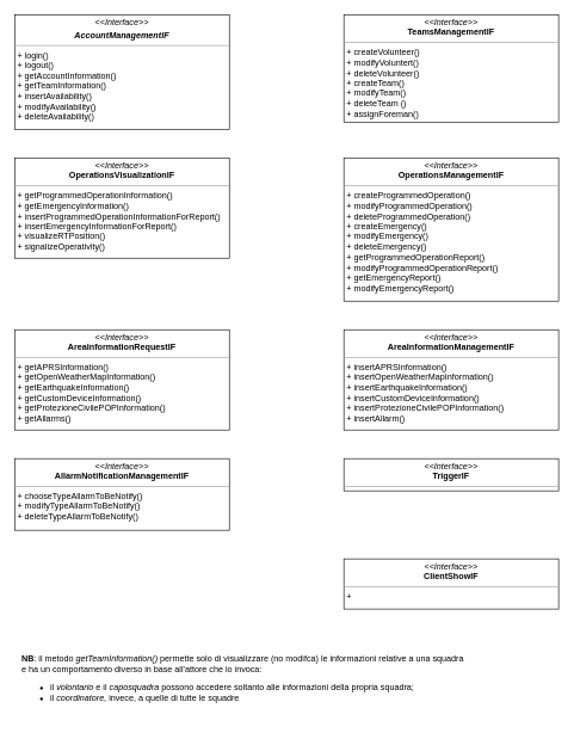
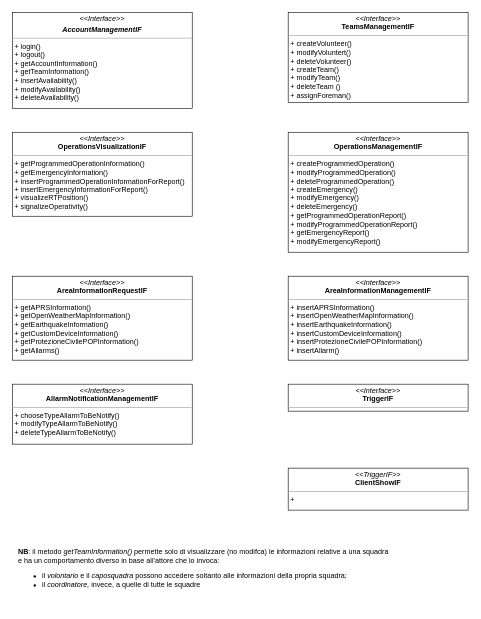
  <mxCell id="0" />
  <mxCell id="1" parent="0" />
  <mxCell id="2" value="&lt;p style=&quot;margin: 0px ; margin-top: 4px ; text-align: center&quot;&gt;&lt;i&gt;&amp;lt;&amp;lt;Interface&amp;gt;&amp;gt;&lt;/i&gt;&lt;/p&gt;&lt;p style=&quot;margin: 0px ; margin-top: 4px ; text-align: center&quot;&gt;&lt;i&gt;&lt;b&gt;AccountManagementIF&lt;/b&gt;&lt;/i&gt;&lt;/p&gt;&lt;hr size=&quot;1&quot;&gt;&lt;p style=&quot;margin: 0px ; margin-left: 4px&quot;&gt;+ login()&lt;br&gt;+ logout()&lt;/p&gt;&lt;p style=&quot;margin: 0px ; margin-left: 4px&quot;&gt;+ getAccountInformation()&lt;/p&gt;&lt;p style=&quot;margin: 0px ; margin-left: 4px&quot;&gt;+ getTeamInformation()&lt;/p&gt;&lt;p style=&quot;margin: 0px ; margin-left: 4px&quot;&gt;+ insertAvailability()&lt;/p&gt;&lt;p style=&quot;margin: 0px ; margin-left: 4px&quot;&gt;+ modifyAvailability()&lt;/p&gt;&lt;p style=&quot;margin: 0px ; margin-left: 4px&quot;&gt;+ deleteAvailability()&lt;/p&gt;&lt;p style=&quot;margin: 0px ; margin-left: 4px&quot;&gt;&lt;br&gt;&lt;/p&gt;" style="verticalAlign=top;align=left;overflow=fill;fontSize=12;fontFamily=Helvetica;html=1;" parent="1" vertex="1"><mxGeometry x="20" y="20" width="300" height="160" as="geometry" /></mxCell>
  <mxCell id="3" value="&lt;p style=&quot;margin: 0px ; margin-top: 4px ; text-align: center&quot;&gt;&lt;i&gt;&amp;lt;&amp;lt;Interface&amp;gt;&amp;gt;&lt;/i&gt;&lt;br&gt;&lt;b&gt;TeamsManagementIF&lt;/b&gt;&lt;/p&gt;&lt;hr size=&quot;1&quot;&gt;&lt;p style=&quot;margin: 0px ; margin-left: 4px&quot;&gt;+ createVolunteer()&lt;/p&gt;&lt;p style=&quot;margin: 0px ; margin-left: 4px&quot;&gt;+ modifyVoluntert()&lt;br&gt;+ deleteVolunteer()&lt;/p&gt;&lt;p style=&quot;margin: 0px ; margin-left: 4px&quot;&gt;+ createTeam()&lt;/p&gt;&lt;p style=&quot;margin: 0px ; margin-left: 4px&quot;&gt;+ modifyTeam()&lt;/p&gt;&lt;p style=&quot;margin: 0px ; margin-left: 4px&quot;&gt;+ deleteTeam ()&lt;/p&gt;&lt;p style=&quot;margin: 0px ; margin-left: 4px&quot;&gt;+ assignForeman()&lt;/p&gt;" style="verticalAlign=top;align=left;overflow=fill;fontSize=12;fontFamily=Helvetica;html=1;" parent="1" vertex="1"><mxGeometry x="480" y="20" width="300" height="150" as="geometry" /></mxCell>
  <mxCell id="4" value="&lt;p style=&quot;margin: 0px ; margin-top: 4px ; text-align: center&quot;&gt;&lt;i&gt;&amp;lt;&amp;lt;Interface&amp;gt;&amp;gt;&lt;/i&gt;&lt;br&gt;&lt;b&gt;OperationsVisualizationIF&lt;/b&gt;&lt;/p&gt;&lt;hr size=&quot;1&quot;&gt;&lt;p style=&quot;margin: 0px ; margin-left: 4px&quot;&gt;+ getProgrammedOperationInformation()&lt;/p&gt;&lt;p style=&quot;margin: 0px ; margin-left: 4px&quot;&gt;&lt;span&gt;+ getEmergencyInformation()&lt;/span&gt;&lt;/p&gt;&lt;p style=&quot;margin: 0px ; margin-left: 4px&quot;&gt;+ insertProgrammedOperationInformationForReport()&lt;/p&gt;&lt;p style=&quot;margin: 0px ; margin-left: 4px&quot;&gt;+ insertEmergencyInformationForReport()&lt;/p&gt;&lt;p style=&quot;margin: 0px ; margin-left: 4px&quot;&gt;+ visualizeRTPosition()&lt;/p&gt;&lt;p style=&quot;margin: 0px ; margin-left: 4px&quot;&gt;+ signalizeOperativity()&lt;/p&gt;" style="verticalAlign=top;align=left;overflow=fill;fontSize=12;fontFamily=Helvetica;html=1;" parent="1" vertex="1"><mxGeometry x="20" y="220" width="300" height="140" as="geometry" /></mxCell>
  <mxCell id="5" value="&lt;p style=&quot;margin: 0px ; margin-top: 4px ; text-align: center&quot;&gt;&lt;i&gt;&amp;lt;&amp;lt;Interface&amp;gt;&amp;gt;&lt;/i&gt;&lt;br&gt;&lt;b&gt;OperationsManagementIF&lt;/b&gt;&lt;/p&gt;&lt;hr size=&quot;1&quot;&gt;&lt;p style=&quot;margin: 0px ; margin-left: 4px&quot;&gt;+ createProgrammedOperation()&lt;br&gt;&lt;/p&gt;&lt;p style=&quot;margin: 0px ; margin-left: 4px&quot;&gt;+ modifyProgrammedOperation()&lt;/p&gt;&lt;p style=&quot;margin: 0px ; margin-left: 4px&quot;&gt;+ deleteProgrammedOperation()&lt;/p&gt;&lt;p style=&quot;margin: 0px 0px 0px 4px&quot;&gt;+ createEmergency()&lt;br&gt;&lt;/p&gt;&lt;p style=&quot;margin: 0px 0px 0px 4px&quot;&gt;+ modifyEmergency()&lt;/p&gt;&lt;p style=&quot;margin: 0px 0px 0px 4px&quot;&gt;+ deleteEmergency()&lt;/p&gt;&lt;p style=&quot;margin: 0px 0px 0px 4px&quot;&gt;+ getProgrammedOperationReport()&lt;/p&gt;&lt;p style=&quot;margin: 0px 0px 0px 4px&quot;&gt;+ modifyProgrammedOperationReport()&lt;/p&gt;&lt;p style=&quot;margin: 0px 0px 0px 4px&quot;&gt;+ getEmergencyReport()&lt;/p&gt;&lt;p style=&quot;margin: 0px 0px 0px 4px&quot;&gt;+ modifyEmergencyReport()&lt;/p&gt;" style="verticalAlign=top;align=left;overflow=fill;fontSize=12;fontFamily=Helvetica;html=1;" parent="1" vertex="1"><mxGeometry x="480" y="220" width="300" height="200" as="geometry" /></mxCell>
  <mxCell id="6" value="&lt;p style=&quot;margin: 0px ; margin-top: 4px ; text-align: center&quot;&gt;&lt;i&gt;&amp;lt;&amp;lt;Interface&amp;gt;&amp;gt;&lt;/i&gt;&lt;br&gt;&lt;b&gt;AreaInformationRequestIF&lt;/b&gt;&lt;/p&gt;&lt;hr size=&quot;1&quot;&gt;&lt;p style=&quot;margin: 0px ; margin-left: 4px&quot;&gt;+ getAPRSInformation()&lt;/p&gt;&lt;p style=&quot;margin: 0px ; margin-left: 4px&quot;&gt;+ getOpenWeatherMapInformation()&lt;/p&gt;&lt;p style=&quot;margin: 0px ; margin-left: 4px&quot;&gt;+ getEarthquakeInformation()&lt;/p&gt;&lt;p style=&quot;margin: 0px ; margin-left: 4px&quot;&gt;+ getCustomDeviceInformation()&lt;/p&gt;&lt;p style=&quot;margin: 0px ; margin-left: 4px&quot;&gt;+ getProtezioneCivilePOPInformation()&lt;/p&gt;&lt;p style=&quot;margin: 0px ; margin-left: 4px&quot;&gt;+ getAllarms()&lt;/p&gt;&lt;p style=&quot;margin: 0px ; margin-left: 4px&quot;&gt;&lt;br&gt;&lt;/p&gt;" style="verticalAlign=top;align=left;overflow=fill;fontSize=12;fontFamily=Helvetica;html=1;" parent="1" vertex="1"><mxGeometry x="20" y="460" width="300" height="140" as="geometry" /></mxCell>
  <mxCell id="7" value="&lt;p style=&quot;margin: 0px ; margin-top: 4px ; text-align: center&quot;&gt;&lt;i&gt;&amp;lt;&amp;lt;Interface&amp;gt;&amp;gt;&lt;/i&gt;&lt;br&gt;&lt;b&gt;AllarmNotificationManagementIF&lt;/b&gt;&lt;/p&gt;&lt;hr size=&quot;1&quot;&gt;&lt;p style=&quot;margin: 0px ; margin-left: 4px&quot;&gt;+ chooseTypeAllarmToBeNotify()&lt;br&gt;&lt;/p&gt;&lt;p style=&quot;margin: 0px ; margin-left: 4px&quot;&gt;+ modifyTypeAllarmToBeNotify()&lt;/p&gt;&lt;p style=&quot;margin: 0px ; margin-left: 4px&quot;&gt;+ deleteTypeAllarmToBeNotify()&lt;/p&gt;" style="verticalAlign=top;align=left;overflow=fill;fontSize=12;fontFamily=Helvetica;html=1;" parent="1" vertex="1"><mxGeometry x="20" y="640" width="300" height="100" as="geometry" /></mxCell>
  <mxCell id="8" value="&lt;p style=&quot;margin: 0px ; margin-top: 4px ; text-align: center&quot;&gt;&lt;i&gt;&amp;lt;&amp;lt;Interface&amp;gt;&amp;gt;&lt;/i&gt;&lt;br&gt;&lt;b&gt;AreaInformationManagementIF&lt;/b&gt;&lt;/p&gt;&lt;hr size=&quot;1&quot;&gt;&lt;p style=&quot;margin: 0px 0px 0px 4px&quot;&gt;+ insertAPRSInformation()&lt;/p&gt;&lt;p style=&quot;margin: 0px 0px 0px 4px&quot;&gt;+ insertOpenWeatherMapInformation()&lt;/p&gt;&lt;p style=&quot;margin: 0px 0px 0px 4px&quot;&gt;+ insertEarthquakeInformation()&lt;/p&gt;&lt;p style=&quot;margin: 0px 0px 0px 4px&quot;&gt;+ insertCustomDeviceInformation()&lt;/p&gt;&lt;p style=&quot;margin: 0px 0px 0px 4px&quot;&gt;+ insertProtezioneCivilePOPInformation()&lt;/p&gt;&lt;p style=&quot;margin: 0px 0px 0px 4px&quot;&gt;+ insertAllarm()&lt;/p&gt;" style="verticalAlign=top;align=left;overflow=fill;fontSize=12;fontFamily=Helvetica;html=1;" parent="1" vertex="1"><mxGeometry x="480" y="460" width="300" height="140" as="geometry" /></mxCell>
- <mxCell id="9" value="&lt;p style=&quot;margin: 0px ; margin-top: 4px ; text-align: center&quot;&gt;&lt;i&gt;&amp;lt;&amp;lt;Interface&amp;gt;&amp;gt;&lt;/i&gt;&lt;br&gt;&lt;b&gt;ClientShowIF&lt;/b&gt;&lt;/p&gt;&lt;hr size=&quot;1&quot;&gt;&lt;p style=&quot;margin: 0px ; margin-left: 4px&quot;&gt;+&amp;nbsp;&lt;br&gt;&lt;/p&gt;" style="verticalAlign=top;align=left;overflow=fill;fontSize=12;fontFamily=Helvetica;html=1;" parent="1" vertex="1"><mxGeometry x="480" y="780" width="300" height="70" as="geometry" /></mxCell>
+ <mxCell id="9" value="&lt;p style=&quot;margin: 0px ; margin-top: 4px ; text-align: center&quot;&gt;&lt;i&gt;&amp;lt;&amp;lt;TriggerIF&amp;gt;&amp;gt;&lt;/i&gt;&lt;br&gt;&lt;b&gt;ClientShowIF&lt;/b&gt;&lt;/p&gt;&lt;hr size=&quot;1&quot;&gt;&lt;p style=&quot;margin: 0px ; margin-left: 4px&quot;&gt;+&amp;nbsp;&lt;br&gt;&lt;/p&gt;" style="verticalAlign=top;align=left;overflow=fill;fontSize=12;fontFamily=Helvetica;html=1;" parent="1" vertex="1"><mxGeometry x="480" y="780" width="300" height="70" as="geometry" /></mxCell>
  <mxCell id="10" value="&lt;p style=&quot;margin: 0px ; margin-top: 4px ; text-align: center&quot;&gt;&lt;i&gt;&amp;lt;&amp;lt;Interface&amp;gt;&amp;gt;&lt;/i&gt;&lt;br&gt;&lt;b&gt;TriggerIF&lt;/b&gt;&lt;/p&gt;&lt;hr size=&quot;1&quot;&gt;&lt;p style=&quot;margin: 0px ; margin-left: 4px&quot;&gt;+ notifyUpdateDB()&lt;/p&gt;" style="verticalAlign=top;align=left;overflow=fill;fontSize=12;fontFamily=Helvetica;html=1;" parent="1" vertex="1"><mxGeometry x="480" y="640" width="300" height="45" as="geometry" /></mxCell>
  <mxCell id="11" value="&lt;div style=&quot;text-align: justify&quot;&gt;&lt;b&gt;NB&lt;/b&gt;: il metodo &lt;i&gt;getTeamInformation() &lt;/i&gt;permette solo di visualizzare (no modifca) le informazioni relative a una squadra&amp;nbsp;&lt;/div&gt;&lt;div style=&quot;text-align: justify&quot;&gt;e ha un comportamento diverso in base all'attore che lo invoca:&lt;/div&gt;&lt;div style=&quot;text-align: justify&quot;&gt;&lt;ul&gt;&lt;li&gt;il &lt;i&gt;volontario&lt;/i&gt;&amp;nbsp;e il &lt;i&gt;caposquadra&amp;nbsp;&lt;/i&gt;possono accedere soltanto alle informazioni della propria squadra;&lt;/li&gt;&lt;li&gt;il &lt;i&gt;coordinatore, &lt;/i&gt;invece, a quelle di tutte le squadre&lt;/li&gt;&lt;/ul&gt;&lt;/div&gt;&lt;div style=&quot;text-align: justify&quot;&gt;&amp;nbsp;&lt;/div&gt;" style="text;html=1;align=center;verticalAlign=middle;resizable=0;points=[];autosize=1;strokeColor=none;fillColor=none;" parent="1" vertex="1"><mxGeometry x="20" y="910" width="640" height="100" as="geometry" /></mxCell>
